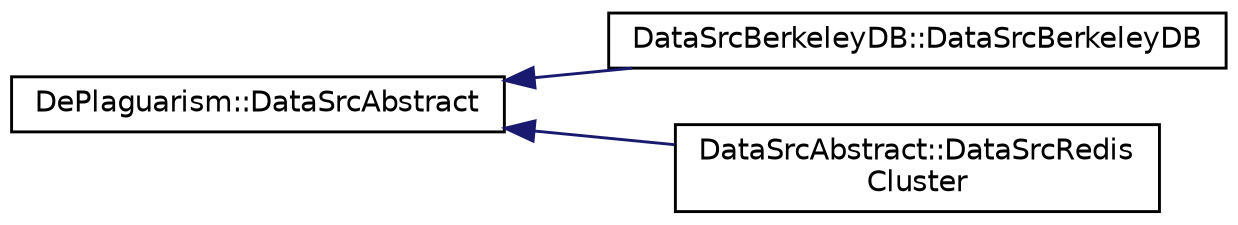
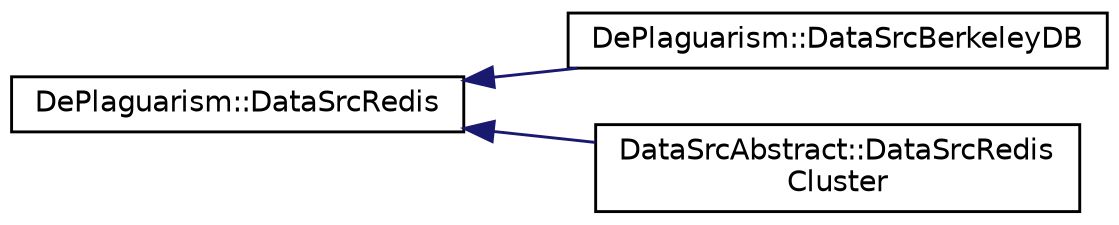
  digraph {
    rankdir=LR
    node [color=black fillcolor=white fontname=Helvetica fontsize=10 shape=record style=filled]
    edge [color=midnightblue dir=back fontname=Helvetica fontsize=10 labelfontname=Helvetica labelfontsize=10 style=solid]
-   n1 [height=0.2 label="DePlaguarism::DataSrcAbstract" width=0.4]
-   n2 [height=0.2 label="DataSrcBerkeleyDB::DataSrcBerkeleyDB" width=0.4]
+   n1 [height=0.2 label="DePlaguarism::DataSrcRedis" width=0.4]
+   n2 [height=0.2 label="DePlaguarism::DataSrcBerkeleyDB" width=0.4]
    n3 [height=0.2 label="DataSrcAbstract::DataSrcRedis\lCluster" width=0.4]
    n1 -> n2
    n1 -> n3
  }
